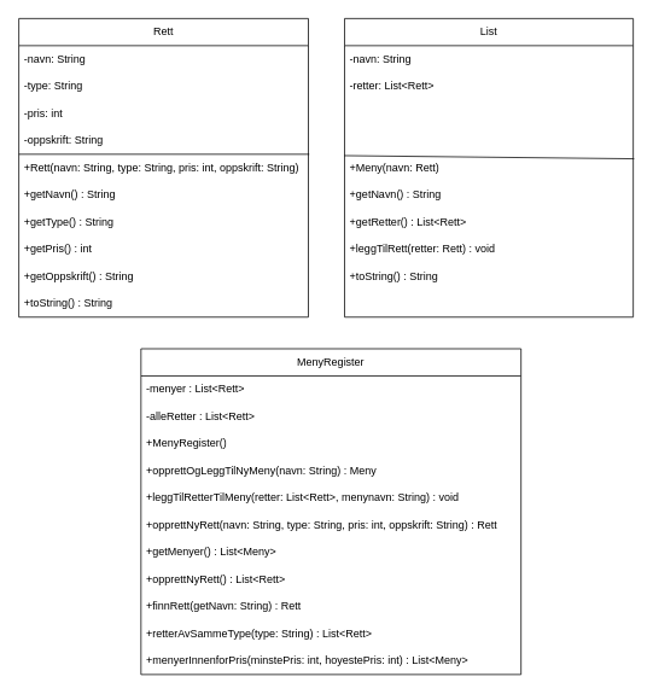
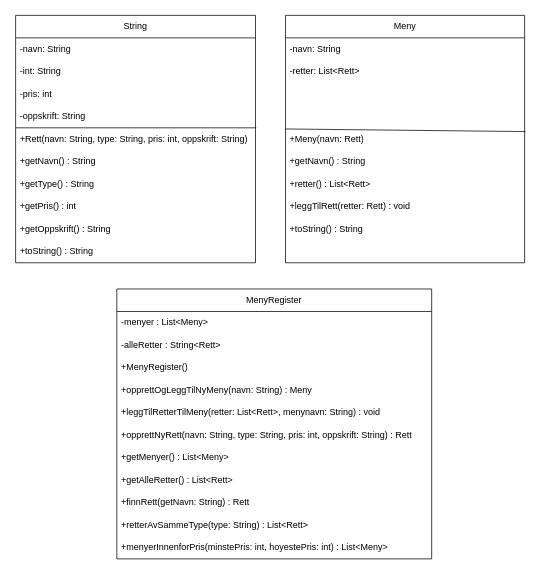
  <mxCell id="0" />
  <mxCell id="1" parent="0" />
- <mxCell id="2" value="Rett" style="swimlane;fontStyle=0;childLayout=stackLayout;horizontal=1;startSize=30;horizontalStack=0;resizeParent=1;resizeParentMax=0;resizeLast=0;collapsible=1;marginBottom=0;whiteSpace=wrap;html=1;" vertex="1" parent="1"><mxGeometry x="20" y="20" width="320" height="330" as="geometry"><mxRectangle x="80" y="115" width="60" height="30" as="alternateBounds" /></mxGeometry></mxCell>
+ <mxCell id="2" value="String" style="swimlane;fontStyle=0;childLayout=stackLayout;horizontal=1;startSize=30;horizontalStack=0;resizeParent=1;resizeParentMax=0;resizeLast=0;collapsible=1;marginBottom=0;whiteSpace=wrap;html=1;" vertex="1" parent="1"><mxGeometry x="20" y="20" width="320" height="330" as="geometry"><mxRectangle x="80" y="115" width="60" height="30" as="alternateBounds" /></mxGeometry></mxCell>
  <mxCell id="3" value="-navn: String" style="text;strokeColor=none;fillColor=none;align=left;verticalAlign=middle;spacingLeft=4;spacingRight=4;overflow=hidden;points=[[0,0.5],[1,0.5]];portConstraint=eastwest;rotatable=0;whiteSpace=wrap;html=1;" vertex="1" parent="2"><mxGeometry y="30" width="320" height="30" as="geometry" /></mxCell>
- <mxCell id="4" value="-type: String" style="text;strokeColor=none;fillColor=none;align=left;verticalAlign=middle;spacingLeft=4;spacingRight=4;overflow=hidden;points=[[0,0.5],[1,0.5]];portConstraint=eastwest;rotatable=0;whiteSpace=wrap;html=1;" vertex="1" parent="2"><mxGeometry y="60" width="320" height="30" as="geometry" /></mxCell>
+ <mxCell id="4" value="-int: String" style="text;strokeColor=none;fillColor=none;align=left;verticalAlign=middle;spacingLeft=4;spacingRight=4;overflow=hidden;points=[[0,0.5],[1,0.5]];portConstraint=eastwest;rotatable=0;whiteSpace=wrap;html=1;" vertex="1" parent="2"><mxGeometry y="60" width="320" height="30" as="geometry" /></mxCell>
  <mxCell id="5" value="-pris: int" style="text;strokeColor=none;fillColor=none;align=left;verticalAlign=middle;spacingLeft=4;spacingRight=4;overflow=hidden;points=[[0,0.5],[1,0.5]];portConstraint=eastwest;rotatable=0;whiteSpace=wrap;html=1;" vertex="1" parent="2"><mxGeometry y="90" width="320" height="30" as="geometry" /></mxCell>
  <mxCell id="6" value="-oppskrift: String" style="text;strokeColor=none;fillColor=none;align=left;verticalAlign=middle;spacingLeft=4;spacingRight=4;overflow=hidden;points=[[0,0.5],[1,0.5]];portConstraint=eastwest;rotatable=0;whiteSpace=wrap;html=1;" vertex="1" parent="2"><mxGeometry y="120" width="320" height="30" as="geometry" /></mxCell>
  <mxCell id="7" value="+Rett(navn: String, type: String, pris: int, oppskrift: String)" style="text;strokeColor=none;fillColor=none;align=left;verticalAlign=middle;spacingLeft=4;spacingRight=4;overflow=hidden;points=[[0,0.5],[1,0.5]];portConstraint=eastwest;rotatable=0;whiteSpace=wrap;html=1;" vertex="1" parent="2"><mxGeometry y="150" width="320" height="30" as="geometry" /></mxCell>
  <mxCell id="8" value="" style="endArrow=none;html=1;rounded=0;entryX=1.003;entryY=0.001;entryDx=0;entryDy=0;entryPerimeter=0;" edge="1" parent="2" target="7"><mxGeometry width="50" height="50" relative="1" as="geometry"><mxPoint y="150" as="sourcePoint" /><mxPoint x="110" y="150" as="targetPoint" /></mxGeometry></mxCell>
  <mxCell id="9" value="+getNavn() : String" style="text;strokeColor=none;fillColor=none;align=left;verticalAlign=middle;spacingLeft=4;spacingRight=4;overflow=hidden;points=[[0,0.5],[1,0.5]];portConstraint=eastwest;rotatable=0;whiteSpace=wrap;html=1;" vertex="1" parent="2"><mxGeometry y="180" width="320" height="30" as="geometry" /></mxCell>
  <mxCell id="10" value="+getType() : String" style="text;strokeColor=none;fillColor=none;align=left;verticalAlign=middle;spacingLeft=4;spacingRight=4;overflow=hidden;points=[[0,0.5],[1,0.5]];portConstraint=eastwest;rotatable=0;whiteSpace=wrap;html=1;" vertex="1" parent="2"><mxGeometry y="210" width="320" height="30" as="geometry" /></mxCell>
  <mxCell id="11" value="+getPris() : int" style="text;strokeColor=none;fillColor=none;align=left;verticalAlign=middle;spacingLeft=4;spacingRight=4;overflow=hidden;points=[[0,0.5],[1,0.5]];portConstraint=eastwest;rotatable=0;whiteSpace=wrap;html=1;" vertex="1" parent="2"><mxGeometry y="240" width="320" height="30" as="geometry" /></mxCell>
  <mxCell id="12" value="+getOppskrift() : String" style="text;strokeColor=none;fillColor=none;align=left;verticalAlign=middle;spacingLeft=4;spacingRight=4;overflow=hidden;points=[[0,0.5],[1,0.5]];portConstraint=eastwest;rotatable=0;whiteSpace=wrap;html=1;" vertex="1" parent="2"><mxGeometry y="270" width="320" height="30" as="geometry" /></mxCell>
  <mxCell id="13" value="+toString() : String" style="text;strokeColor=none;fillColor=none;align=left;verticalAlign=middle;spacingLeft=4;spacingRight=4;overflow=hidden;points=[[0,0.5],[1,0.5]];portConstraint=eastwest;rotatable=0;whiteSpace=wrap;html=1;" vertex="1" parent="2"><mxGeometry y="300" width="320" height="30" as="geometry" /></mxCell>
- <mxCell id="14" value="List" style="swimlane;fontStyle=0;childLayout=stackLayout;horizontal=1;startSize=30;horizontalStack=0;resizeParent=1;resizeParentMax=0;resizeLast=0;collapsible=1;marginBottom=0;whiteSpace=wrap;html=1;" vertex="1" parent="1"><mxGeometry x="380" y="20" width="319" height="330" as="geometry" /></mxCell>
+ <mxCell id="14" value="Meny" style="swimlane;fontStyle=0;childLayout=stackLayout;horizontal=1;startSize=30;horizontalStack=0;resizeParent=1;resizeParentMax=0;resizeLast=0;collapsible=1;marginBottom=0;whiteSpace=wrap;html=1;" vertex="1" parent="1"><mxGeometry x="380" y="20" width="319" height="330" as="geometry" /></mxCell>
  <mxCell id="15" value="-navn: String" style="text;strokeColor=none;fillColor=none;align=left;verticalAlign=middle;spacingLeft=4;spacingRight=4;overflow=hidden;points=[[0,0.5],[1,0.5]];portConstraint=eastwest;rotatable=0;whiteSpace=wrap;html=1;" vertex="1" parent="14"><mxGeometry y="30" width="319" height="30" as="geometry" /></mxCell>
  <mxCell id="16" value="-retter: List&amp;lt;Rett&amp;gt;" style="text;strokeColor=none;fillColor=none;align=left;verticalAlign=middle;spacingLeft=4;spacingRight=4;overflow=hidden;points=[[0,0.5],[1,0.5]];portConstraint=eastwest;rotatable=0;whiteSpace=wrap;html=1;" vertex="1" parent="14"><mxGeometry y="60" width="319" height="30" as="geometry" /></mxCell>
  <mxCell id="17" style="text;strokeColor=none;fillColor=none;align=left;verticalAlign=middle;spacingLeft=4;spacingRight=4;overflow=hidden;points=[[0,0.5],[1,0.5]];portConstraint=eastwest;rotatable=0;whiteSpace=wrap;html=1;" vertex="1" parent="14"><mxGeometry y="90" width="319" height="30" as="geometry" /></mxCell>
  <mxCell id="18" style="text;strokeColor=none;fillColor=none;align=left;verticalAlign=middle;spacingLeft=4;spacingRight=4;overflow=hidden;points=[[0,0.5],[1,0.5]];portConstraint=eastwest;rotatable=0;whiteSpace=wrap;html=1;" vertex="1" parent="14"><mxGeometry y="120" width="319" height="30" as="geometry" /></mxCell>
  <mxCell id="19" value="+Meny(navn: Rett)" style="text;strokeColor=none;fillColor=none;align=left;verticalAlign=middle;spacingLeft=4;spacingRight=4;overflow=hidden;points=[[0,0.5],[1,0.5]];portConstraint=eastwest;rotatable=0;whiteSpace=wrap;html=1;" vertex="1" parent="14"><mxGeometry y="150" width="319" height="30" as="geometry" /></mxCell>
  <mxCell id="20" value="+getNavn() : String" style="text;strokeColor=none;fillColor=none;align=left;verticalAlign=middle;spacingLeft=4;spacingRight=4;overflow=hidden;points=[[0,0.5],[1,0.5]];portConstraint=eastwest;rotatable=0;whiteSpace=wrap;html=1;" vertex="1" parent="14"><mxGeometry y="180" width="319" height="30" as="geometry" /></mxCell>
- <mxCell id="21" value="+getRetter() : List&amp;lt;Rett&amp;gt;" style="text;strokeColor=none;fillColor=none;align=left;verticalAlign=middle;spacingLeft=4;spacingRight=4;overflow=hidden;points=[[0,0.5],[1,0.5]];portConstraint=eastwest;rotatable=0;whiteSpace=wrap;html=1;" vertex="1" parent="14"><mxGeometry y="210" width="319" height="30" as="geometry" /></mxCell>
+ <mxCell id="21" value="+retter() : List&amp;lt;Rett&amp;gt;" style="text;strokeColor=none;fillColor=none;align=left;verticalAlign=middle;spacingLeft=4;spacingRight=4;overflow=hidden;points=[[0,0.5],[1,0.5]];portConstraint=eastwest;rotatable=0;whiteSpace=wrap;html=1;" vertex="1" parent="14"><mxGeometry y="210" width="319" height="30" as="geometry" /></mxCell>
  <mxCell id="22" value="+leggTilRett(retter: Rett) : void" style="text;strokeColor=none;fillColor=none;align=left;verticalAlign=middle;spacingLeft=4;spacingRight=4;overflow=hidden;points=[[0,0.5],[1,0.5]];portConstraint=eastwest;rotatable=0;whiteSpace=wrap;html=1;" vertex="1" parent="14"><mxGeometry y="240" width="319" height="30" as="geometry" /></mxCell>
  <mxCell id="23" value="+toString() : String" style="text;strokeColor=none;fillColor=none;align=left;verticalAlign=middle;spacingLeft=4;spacingRight=4;overflow=hidden;points=[[0,0.5],[1,0.5]];portConstraint=eastwest;rotatable=0;whiteSpace=wrap;html=1;" vertex="1" parent="14"><mxGeometry y="270" width="319" height="30" as="geometry" /></mxCell>
  <mxCell id="24" style="text;strokeColor=none;fillColor=none;align=left;verticalAlign=middle;spacingLeft=4;spacingRight=4;overflow=hidden;points=[[0,0.5],[1,0.5]];portConstraint=eastwest;rotatable=0;whiteSpace=wrap;html=1;" vertex="1" parent="14"><mxGeometry y="300" width="319" height="30" as="geometry" /></mxCell>
  <mxCell id="25" value="" style="endArrow=none;html=1;rounded=0;exitX=-0.001;exitY=1.051;exitDx=0;exitDy=0;exitPerimeter=0;" edge="1" parent="14" source="18"><mxGeometry width="50" height="50" relative="1" as="geometry"><mxPoint y="90" as="sourcePoint" /><mxPoint x="320" y="155" as="targetPoint" /></mxGeometry></mxCell>
  <mxCell id="26" value="MenyRegister" style="swimlane;fontStyle=0;childLayout=stackLayout;horizontal=1;startSize=30;horizontalStack=0;resizeParent=1;resizeParentMax=0;resizeLast=0;collapsible=1;marginBottom=0;whiteSpace=wrap;html=1;" vertex="1" parent="1"><mxGeometry x="155" y="385" width="420" height="360" as="geometry" /></mxCell>
- <mxCell id="27" value="-menyer : List&amp;lt;Rett&amp;gt;" style="text;strokeColor=none;fillColor=none;align=left;verticalAlign=middle;spacingLeft=4;spacingRight=4;overflow=hidden;points=[[0,0.5],[1,0.5]];portConstraint=eastwest;rotatable=0;whiteSpace=wrap;html=1;" vertex="1" parent="26"><mxGeometry y="30" width="420" height="30" as="geometry" /></mxCell>
- <mxCell id="28" value="-alleRetter : List&amp;lt;Rett&amp;gt;" style="text;strokeColor=none;fillColor=none;align=left;verticalAlign=middle;spacingLeft=4;spacingRight=4;overflow=hidden;points=[[0,0.5],[1,0.5]];portConstraint=eastwest;rotatable=0;whiteSpace=wrap;html=1;" vertex="1" parent="26"><mxGeometry y="60" width="420" height="30" as="geometry" /></mxCell>
+ <mxCell id="27" value="-menyer : List&amp;lt;Meny&amp;gt;" style="text;strokeColor=none;fillColor=none;align=left;verticalAlign=middle;spacingLeft=4;spacingRight=4;overflow=hidden;points=[[0,0.5],[1,0.5]];portConstraint=eastwest;rotatable=0;whiteSpace=wrap;html=1;" vertex="1" parent="26"><mxGeometry y="30" width="420" height="30" as="geometry" /></mxCell>
+ <mxCell id="28" value="-alleRetter : String&amp;lt;Rett&amp;gt;" style="text;strokeColor=none;fillColor=none;align=left;verticalAlign=middle;spacingLeft=4;spacingRight=4;overflow=hidden;points=[[0,0.5],[1,0.5]];portConstraint=eastwest;rotatable=0;whiteSpace=wrap;html=1;" vertex="1" parent="26"><mxGeometry y="60" width="420" height="30" as="geometry" /></mxCell>
  <mxCell id="29" value="+MenyRegister()" style="text;strokeColor=none;fillColor=none;align=left;verticalAlign=middle;spacingLeft=4;spacingRight=4;overflow=hidden;points=[[0,0.5],[1,0.5]];portConstraint=eastwest;rotatable=0;whiteSpace=wrap;html=1;" vertex="1" parent="26"><mxGeometry y="90" width="420" height="30" as="geometry" /></mxCell>
  <mxCell id="30" value="+opprettOgLeggTilNyMeny(navn: String) : Meny&amp;nbsp;" style="text;strokeColor=none;fillColor=none;align=left;verticalAlign=middle;spacingLeft=4;spacingRight=4;overflow=hidden;points=[[0,0.5],[1,0.5]];portConstraint=eastwest;rotatable=0;whiteSpace=wrap;html=1;" vertex="1" parent="26"><mxGeometry y="120" width="420" height="30" as="geometry" /></mxCell>
  <mxCell id="31" value="+leggTilRetterTilMeny(retter: List&amp;lt;Rett&amp;gt;, menynavn: String) : void" style="text;strokeColor=none;fillColor=none;align=left;verticalAlign=middle;spacingLeft=4;spacingRight=4;overflow=hidden;points=[[0,0.5],[1,0.5]];portConstraint=eastwest;rotatable=0;whiteSpace=wrap;html=1;" vertex="1" parent="26"><mxGeometry y="150" width="420" height="30" as="geometry" /></mxCell>
  <mxCell id="32" value="+opprettNyRett(navn: String, type: String, pris: int, oppskrift: String) : Rett" style="text;strokeColor=none;fillColor=none;align=left;verticalAlign=middle;spacingLeft=4;spacingRight=4;overflow=hidden;points=[[0,0.5],[1,0.5]];portConstraint=eastwest;rotatable=0;whiteSpace=wrap;html=1;" vertex="1" parent="26"><mxGeometry y="180" width="420" height="30" as="geometry" /></mxCell>
  <mxCell id="33" value="+getMenyer() : List&amp;lt;Meny&amp;gt;" style="text;strokeColor=none;fillColor=none;align=left;verticalAlign=middle;spacingLeft=4;spacingRight=4;overflow=hidden;points=[[0,0.5],[1,0.5]];portConstraint=eastwest;rotatable=0;whiteSpace=wrap;html=1;" vertex="1" parent="26"><mxGeometry y="210" width="420" height="30" as="geometry" /></mxCell>
- <mxCell id="34" value="+opprettNyRett() : List&amp;lt;Rett&amp;gt;" style="text;strokeColor=none;fillColor=none;align=left;verticalAlign=middle;spacingLeft=4;spacingRight=4;overflow=hidden;points=[[0,0.5],[1,0.5]];portConstraint=eastwest;rotatable=0;whiteSpace=wrap;html=1;" vertex="1" parent="26"><mxGeometry y="240" width="420" height="30" as="geometry" /></mxCell>
+ <mxCell id="34" value="+getAlleRetter() : List&amp;lt;Rett&amp;gt;" style="text;strokeColor=none;fillColor=none;align=left;verticalAlign=middle;spacingLeft=4;spacingRight=4;overflow=hidden;points=[[0,0.5],[1,0.5]];portConstraint=eastwest;rotatable=0;whiteSpace=wrap;html=1;" vertex="1" parent="26"><mxGeometry y="240" width="420" height="30" as="geometry" /></mxCell>
  <mxCell id="35" value="+finnRett(getNavn: String) : Rett" style="text;strokeColor=none;fillColor=none;align=left;verticalAlign=middle;spacingLeft=4;spacingRight=4;overflow=hidden;points=[[0,0.5],[1,0.5]];portConstraint=eastwest;rotatable=0;whiteSpace=wrap;html=1;" vertex="1" parent="26"><mxGeometry y="270" width="420" height="30" as="geometry" /></mxCell>
  <mxCell id="36" value="+retterAvSammeType(type: String) : List&amp;lt;Rett&amp;gt;" style="text;strokeColor=none;fillColor=none;align=left;verticalAlign=middle;spacingLeft=4;spacingRight=4;overflow=hidden;points=[[0,0.5],[1,0.5]];portConstraint=eastwest;rotatable=0;whiteSpace=wrap;html=1;" vertex="1" parent="26"><mxGeometry y="300" width="420" height="30" as="geometry" /></mxCell>
  <mxCell id="37" value="+menyerInnenforPris(minstePris: int, hoyestePris: int) : List&amp;lt;Meny&amp;gt;" style="text;strokeColor=none;fillColor=none;align=left;verticalAlign=middle;spacingLeft=4;spacingRight=4;overflow=hidden;points=[[0,0.5],[1,0.5]];portConstraint=eastwest;rotatable=0;whiteSpace=wrap;html=1;" vertex="1" parent="26"><mxGeometry y="330" width="420" height="30" as="geometry" /></mxCell>
